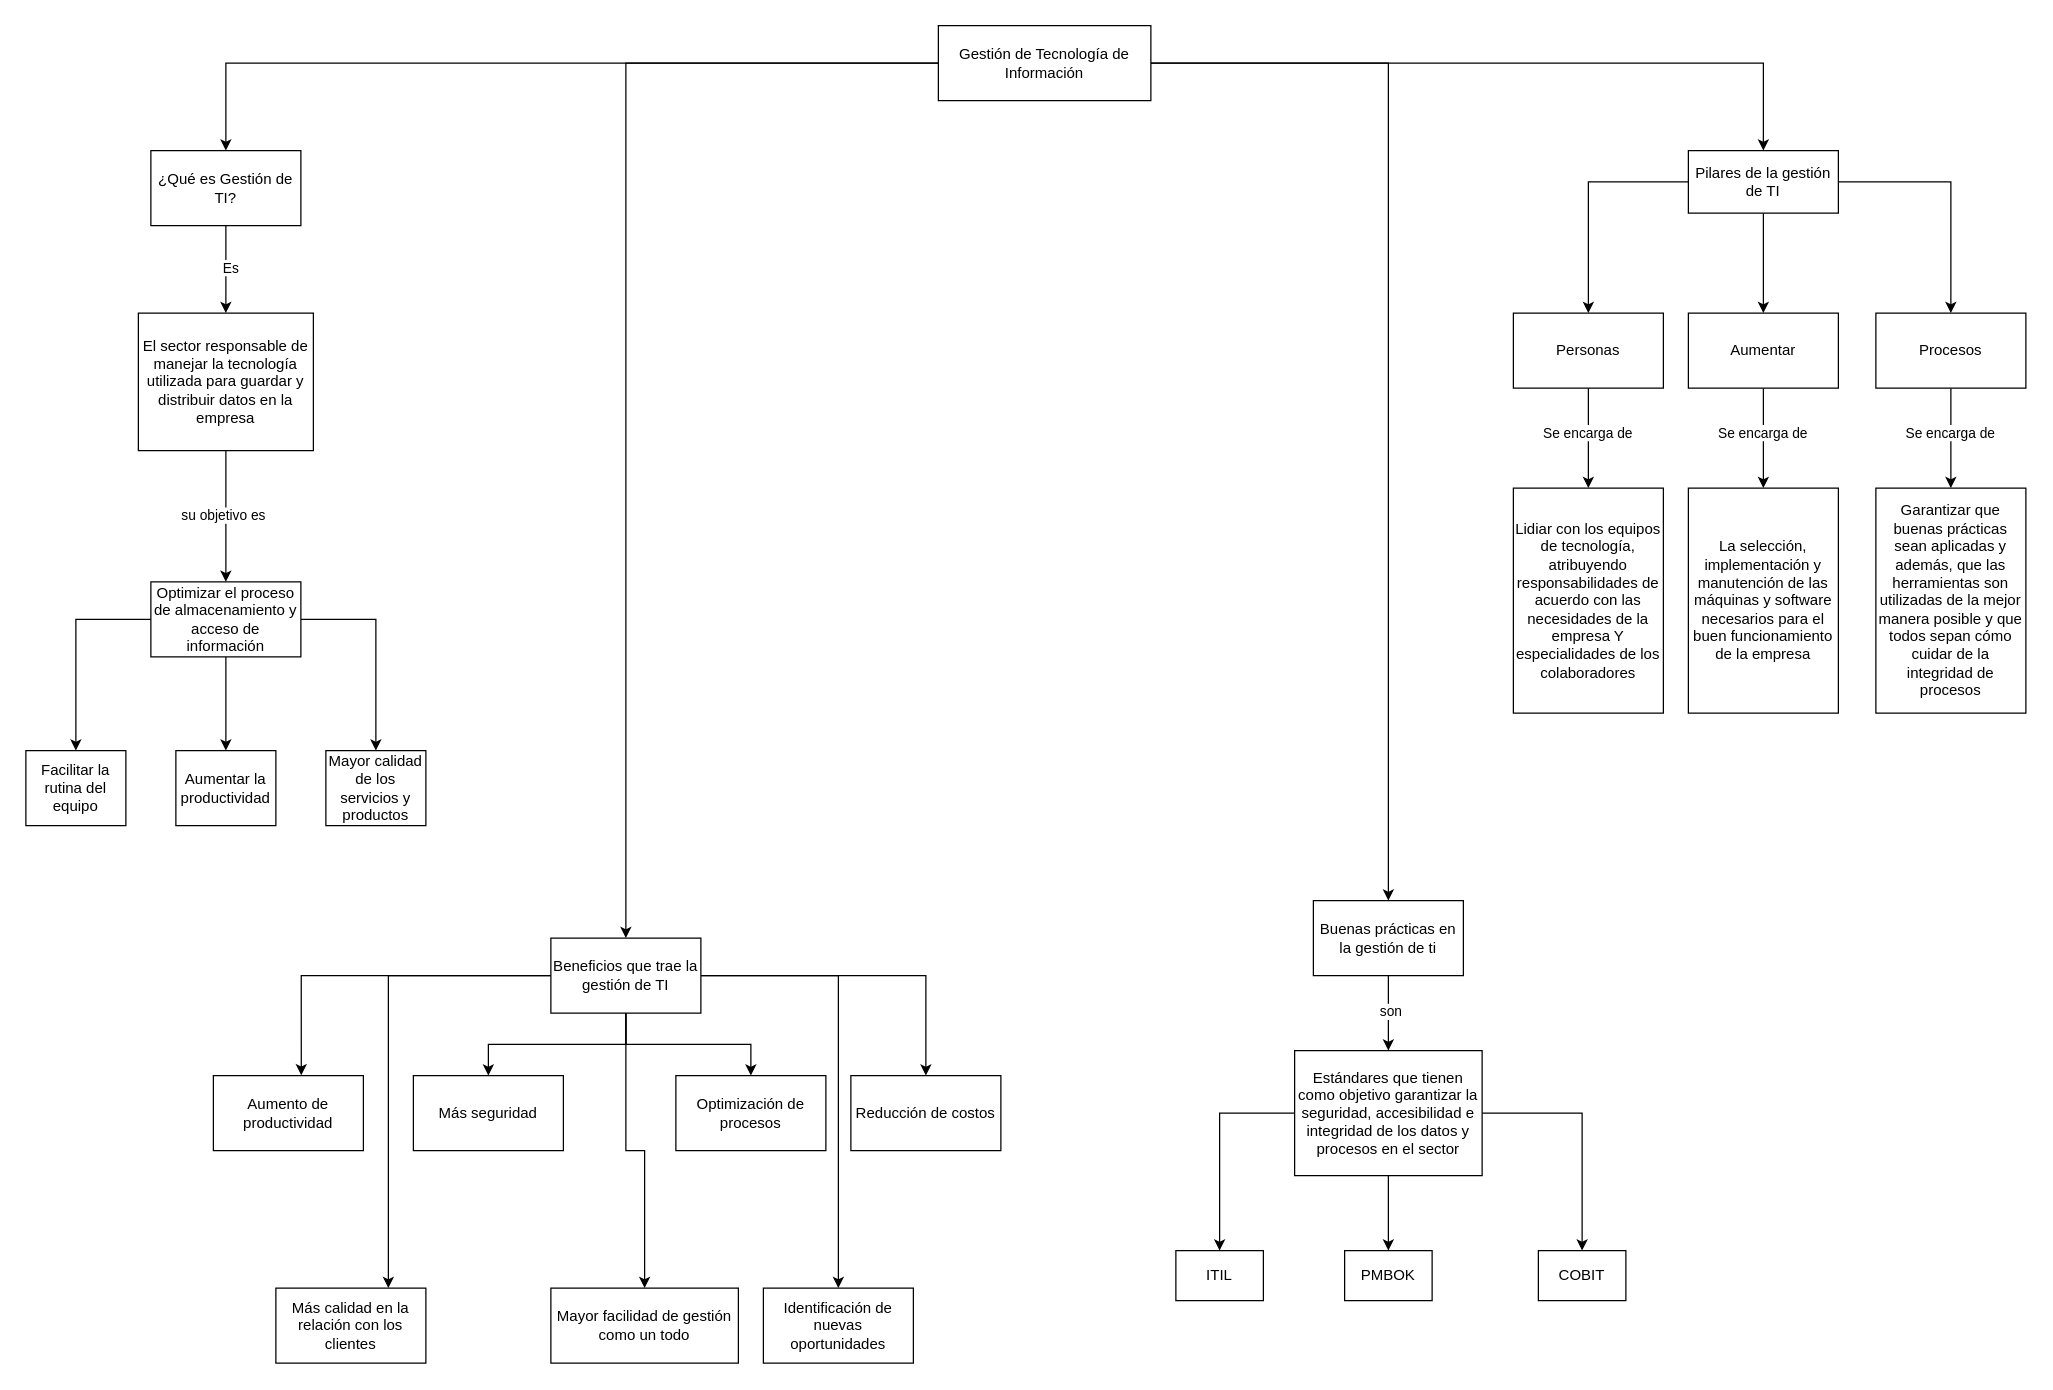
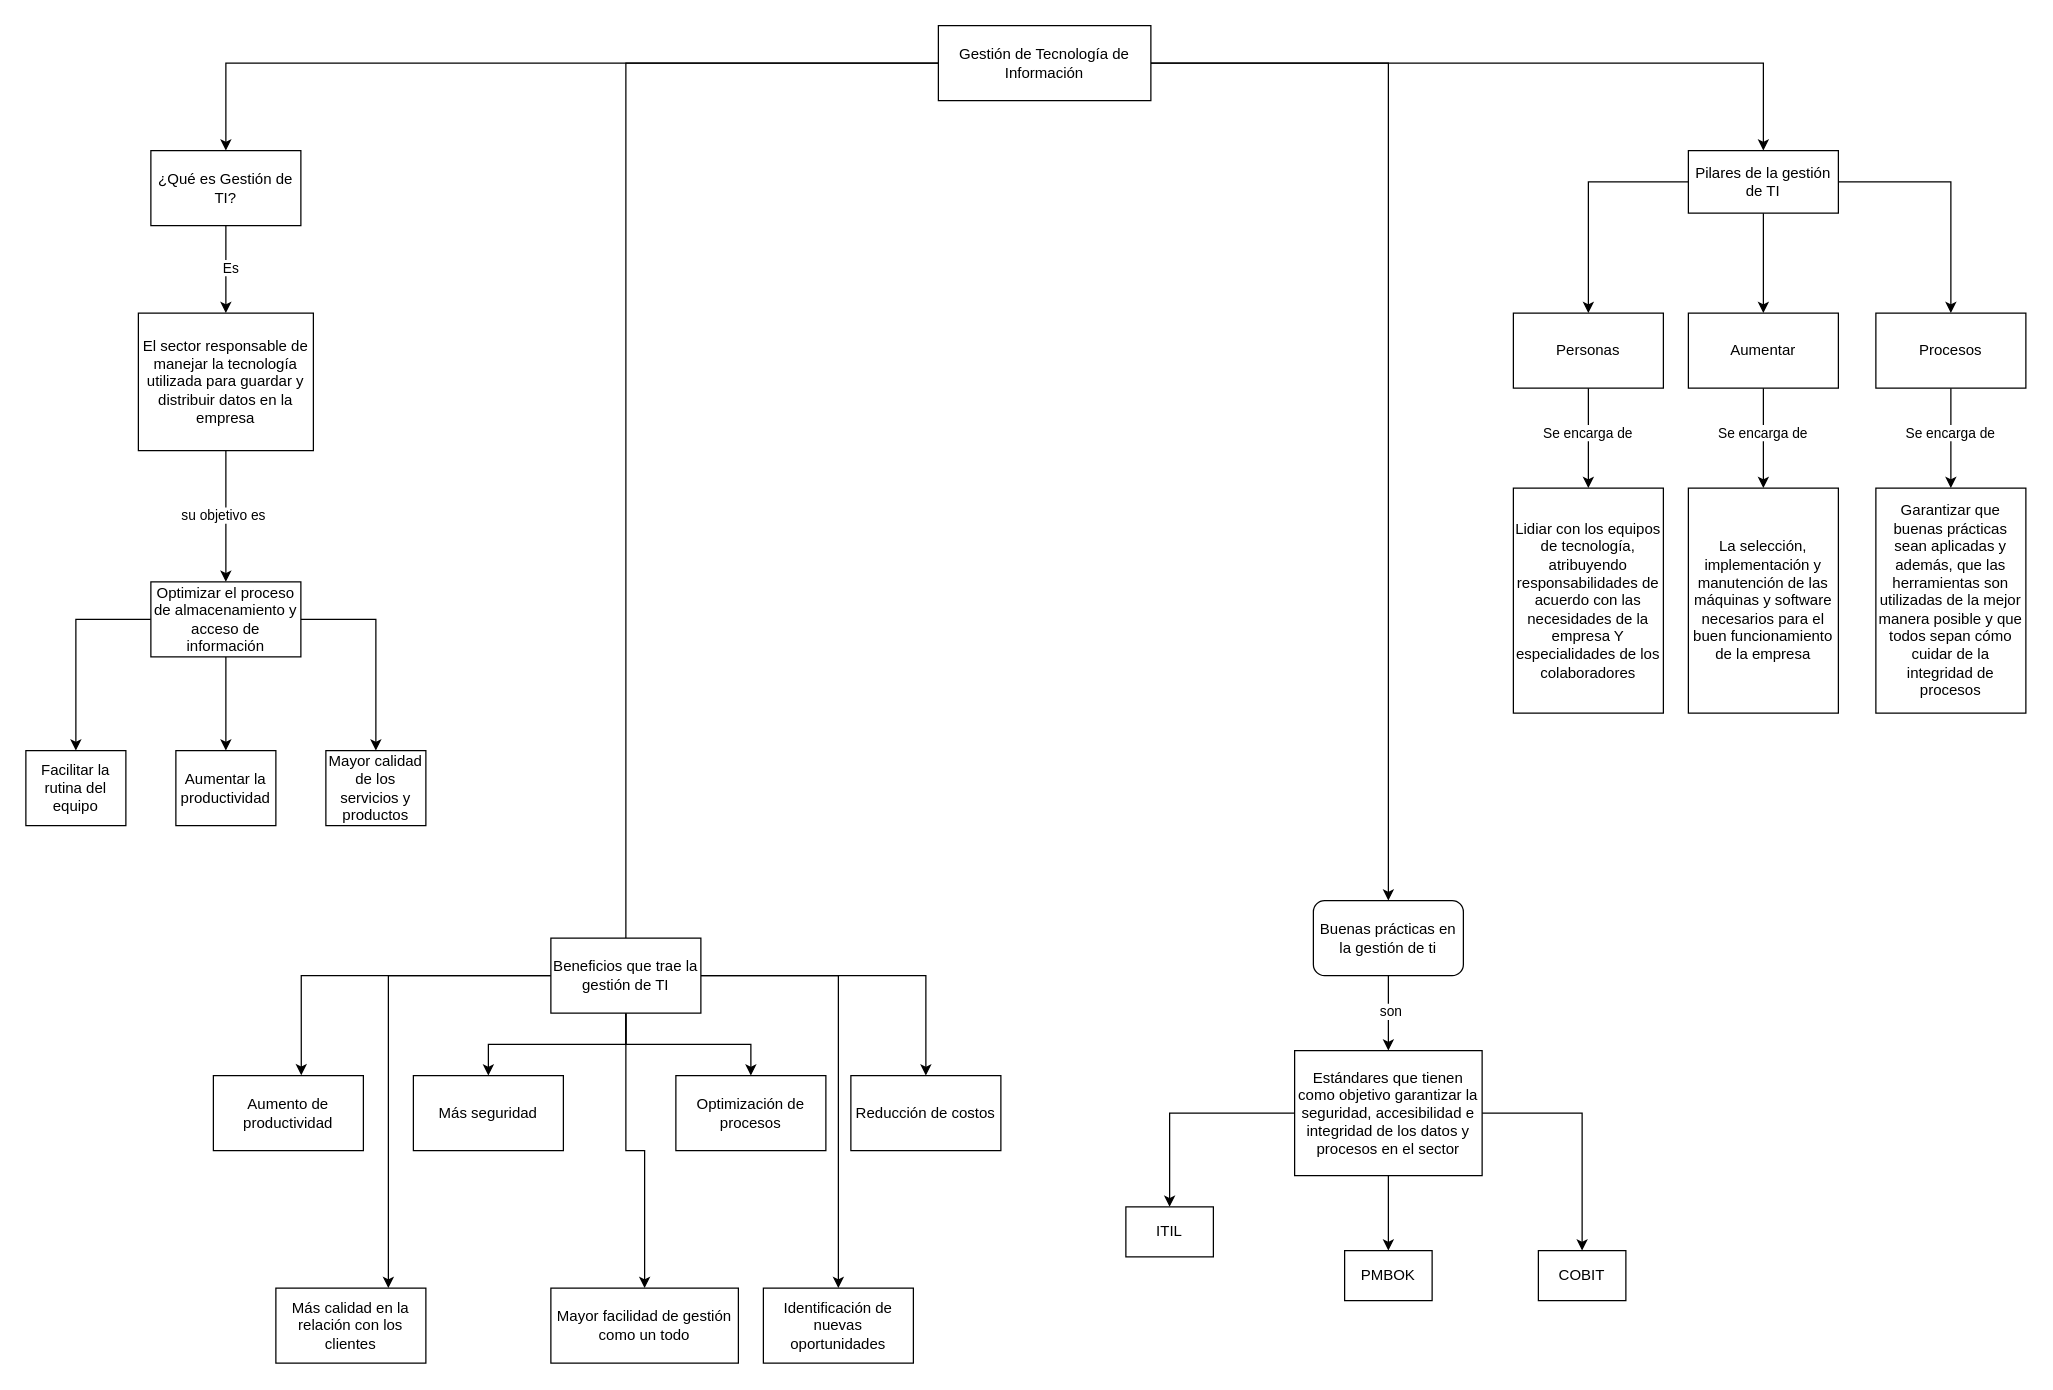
  <mxCell id="0" />
  <mxCell id="1" parent="0" />
  <mxCell id="2" style="edgeStyle=orthogonalEdgeStyle;rounded=0;orthogonalLoop=1;jettySize=auto;html=1;entryX=0.5;entryY=0;entryDx=0;entryDy=0;" edge="1" parent="1" source="6" target="9"><mxGeometry relative="1" as="geometry" /></mxCell>
- <mxCell id="3" style="edgeStyle=orthogonalEdgeStyle;rounded=0;orthogonalLoop=1;jettySize=auto;html=1;entryX=0.5;entryY=0;entryDx=0;entryDy=0;" edge="1" parent="1" source="6" target="43"><mxGeometry relative="1" as="geometry" /></mxCell>
+ <mxCell id="3" style="edgeStyle=orthogonalEdgeStyle;rounded=0;orthogonalLoop=1;jettySize=auto;html=1;entryX=0.5;entryY=0;entryDx=0;entryDy=0;endArrow=none;" edge="1" parent="1" source="6" target="43"><mxGeometry relative="1" as="geometry" /></mxCell>
  <mxCell id="4" style="edgeStyle=orthogonalEdgeStyle;rounded=0;orthogonalLoop=1;jettySize=auto;html=1;entryX=0.5;entryY=0;entryDx=0;entryDy=0;" edge="1" parent="1" source="6" target="23"><mxGeometry relative="1" as="geometry" /></mxCell>
  <mxCell id="5" style="edgeStyle=orthogonalEdgeStyle;rounded=0;orthogonalLoop=1;jettySize=auto;html=1;entryX=0.5;entryY=0;entryDx=0;entryDy=0;" edge="1" parent="1" source="6" target="53"><mxGeometry relative="1" as="geometry" /></mxCell>
  <mxCell id="6" value="Gestión de Tecnología de Información" style="rounded=0;whiteSpace=wrap;html=1;" vertex="1" parent="1"><mxGeometry x="750" y="20" width="170" height="60" as="geometry" /></mxCell>
  <mxCell id="7" value="" style="edgeStyle=orthogonalEdgeStyle;rounded=0;orthogonalLoop=1;jettySize=auto;html=1;" edge="1" parent="1" source="9" target="12"><mxGeometry relative="1" as="geometry" /></mxCell>
  <mxCell id="8" value="Es" style="edgeLabel;html=1;align=center;verticalAlign=middle;resizable=0;points=[];" vertex="1" connectable="0" parent="7"><mxGeometry x="-0.05" y="3" relative="1" as="geometry"><mxPoint as="offset" /></mxGeometry></mxCell>
  <mxCell id="9" value="¿Qué es Gestión de TI?" style="rounded=0;whiteSpace=wrap;html=1;" vertex="1" parent="1"><mxGeometry x="120" y="120" width="120" height="60" as="geometry" /></mxCell>
  <mxCell id="10" value="" style="edgeStyle=orthogonalEdgeStyle;rounded=0;orthogonalLoop=1;jettySize=auto;html=1;" edge="1" parent="1" source="12" target="16"><mxGeometry relative="1" as="geometry" /></mxCell>
  <mxCell id="11" value="su objetivo es" style="edgeLabel;html=1;align=center;verticalAlign=middle;resizable=0;points=[];" vertex="1" connectable="0" parent="10"><mxGeometry x="-0.029" y="-3" relative="1" as="geometry"><mxPoint as="offset" /></mxGeometry></mxCell>
  <mxCell id="12" value="El sector responsable de manejar la tecnología utilizada para guardar y distribuir datos en la empresa" style="whiteSpace=wrap;html=1;rounded=0;" vertex="1" parent="1"><mxGeometry x="110" y="250" width="140" height="110" as="geometry" /></mxCell>
  <mxCell id="13" style="edgeStyle=orthogonalEdgeStyle;rounded=0;orthogonalLoop=1;jettySize=auto;html=1;entryX=0.5;entryY=0;entryDx=0;entryDy=0;" edge="1" parent="1" source="16" target="17"><mxGeometry relative="1" as="geometry" /></mxCell>
  <mxCell id="14" style="edgeStyle=orthogonalEdgeStyle;rounded=0;orthogonalLoop=1;jettySize=auto;html=1;entryX=0.5;entryY=0;entryDx=0;entryDy=0;" edge="1" parent="1" source="16" target="18"><mxGeometry relative="1" as="geometry" /></mxCell>
  <mxCell id="15" style="edgeStyle=orthogonalEdgeStyle;rounded=0;orthogonalLoop=1;jettySize=auto;html=1;" edge="1" parent="1" source="16" target="19"><mxGeometry relative="1" as="geometry" /></mxCell>
  <mxCell id="16" value="Optimizar el proceso de almacenamiento y acceso de información" style="whiteSpace=wrap;html=1;rounded=0;" vertex="1" parent="1"><mxGeometry x="120" y="465" width="120" height="60" as="geometry" /></mxCell>
  <mxCell id="17" value="Facilitar la rutina del equipo" style="rounded=0;whiteSpace=wrap;html=1;" vertex="1" parent="1"><mxGeometry x="20" y="600" width="80" height="60" as="geometry" /></mxCell>
  <mxCell id="18" value="Aumentar la productividad" style="rounded=0;whiteSpace=wrap;html=1;" vertex="1" parent="1"><mxGeometry x="140" y="600" width="80" height="60" as="geometry" /></mxCell>
  <mxCell id="19" value="Mayor calidad de los servicios y productos" style="rounded=0;whiteSpace=wrap;html=1;" vertex="1" parent="1"><mxGeometry x="260" y="600" width="80" height="60" as="geometry" /></mxCell>
  <mxCell id="20" style="edgeStyle=orthogonalEdgeStyle;rounded=0;orthogonalLoop=1;jettySize=auto;html=1;entryX=0.5;entryY=0;entryDx=0;entryDy=0;" edge="1" parent="1" source="23" target="26"><mxGeometry relative="1" as="geometry" /></mxCell>
  <mxCell id="21" style="edgeStyle=orthogonalEdgeStyle;rounded=0;orthogonalLoop=1;jettySize=auto;html=1;" edge="1" parent="1" source="23" target="30"><mxGeometry relative="1" as="geometry" /></mxCell>
  <mxCell id="22" style="edgeStyle=orthogonalEdgeStyle;rounded=0;orthogonalLoop=1;jettySize=auto;html=1;entryX=0.5;entryY=0;entryDx=0;entryDy=0;" edge="1" parent="1" source="23" target="34"><mxGeometry relative="1" as="geometry" /></mxCell>
  <mxCell id="23" value="Pilares de la gestión de TI" style="rounded=0;whiteSpace=wrap;html=1;" vertex="1" parent="1"><mxGeometry x="1350" y="120" width="120" height="50" as="geometry" /></mxCell>
  <mxCell id="24" value="" style="edgeStyle=orthogonalEdgeStyle;rounded=0;orthogonalLoop=1;jettySize=auto;html=1;" edge="1" parent="1" source="26" target="27"><mxGeometry relative="1" as="geometry" /></mxCell>
  <mxCell id="25" value="Se encarga de&amp;nbsp;" style="edgeLabel;html=1;align=center;verticalAlign=middle;resizable=0;points=[];" vertex="1" connectable="0" parent="24"><mxGeometry x="-0.125" relative="1" as="geometry"><mxPoint as="offset" /></mxGeometry></mxCell>
  <mxCell id="26" value="Personas" style="rounded=0;whiteSpace=wrap;html=1;" vertex="1" parent="1"><mxGeometry x="1210" y="250" width="120" height="60" as="geometry" /></mxCell>
  <mxCell id="27" value="Lidiar con los equipos de tecnología, atribuyendo responsabilidades de acuerdo con las necesidades de la empresa Y especialidades de los colaboradores" style="rounded=0;whiteSpace=wrap;html=1;" vertex="1" parent="1"><mxGeometry x="1210" y="390" width="120" height="180" as="geometry" /></mxCell>
  <mxCell id="28" value="" style="edgeStyle=orthogonalEdgeStyle;rounded=0;orthogonalLoop=1;jettySize=auto;html=1;" edge="1" parent="1" source="30" target="31"><mxGeometry relative="1" as="geometry" /></mxCell>
  <mxCell id="29" value="Se encarga de&amp;nbsp;" style="edgeLabel;html=1;align=center;verticalAlign=middle;resizable=0;points=[];" vertex="1" connectable="0" parent="28"><mxGeometry x="-0.125" relative="1" as="geometry"><mxPoint as="offset" /></mxGeometry></mxCell>
  <mxCell id="30" value="Aumentar" style="rounded=0;whiteSpace=wrap;html=1;" vertex="1" parent="1"><mxGeometry x="1350" y="250" width="120" height="60" as="geometry" /></mxCell>
  <mxCell id="31" value="La selección, implementación y manutención de las máquinas y software necesarios para el buen funcionamiento de la empresa" style="rounded=0;whiteSpace=wrap;html=1;" vertex="1" parent="1"><mxGeometry x="1350" y="390" width="120" height="180" as="geometry" /></mxCell>
  <mxCell id="32" value="" style="edgeStyle=orthogonalEdgeStyle;rounded=0;orthogonalLoop=1;jettySize=auto;html=1;" edge="1" parent="1" source="34" target="35"><mxGeometry relative="1" as="geometry" /></mxCell>
  <mxCell id="33" value="Se encarga de&amp;nbsp;" style="edgeLabel;html=1;align=center;verticalAlign=middle;resizable=0;points=[];" vertex="1" connectable="0" parent="32"><mxGeometry x="-0.125" relative="1" as="geometry"><mxPoint as="offset" /></mxGeometry></mxCell>
  <mxCell id="34" value="Procesos" style="rounded=0;whiteSpace=wrap;html=1;" vertex="1" parent="1"><mxGeometry x="1500" y="250" width="120" height="60" as="geometry" /></mxCell>
  <mxCell id="35" value="Garantizar que buenas prácticas sean aplicadas y además, que las herramientas son utilizadas de la mejor manera posible y que todos sepan cómo cuidar de la integridad de procesos" style="rounded=0;whiteSpace=wrap;html=1;" vertex="1" parent="1"><mxGeometry x="1500" y="390" width="120" height="180" as="geometry" /></mxCell>
  <mxCell id="36" style="edgeStyle=orthogonalEdgeStyle;rounded=0;orthogonalLoop=1;jettySize=auto;html=1;entryX=0.586;entryY=-0.004;entryDx=0;entryDy=0;entryPerimeter=0;" edge="1" parent="1" source="43" target="44"><mxGeometry relative="1" as="geometry" /></mxCell>
  <mxCell id="37" style="edgeStyle=orthogonalEdgeStyle;rounded=0;orthogonalLoop=1;jettySize=auto;html=1;entryX=0.5;entryY=0;entryDx=0;entryDy=0;" edge="1" parent="1" source="43" target="46"><mxGeometry relative="1" as="geometry" /></mxCell>
  <mxCell id="38" style="edgeStyle=orthogonalEdgeStyle;rounded=0;orthogonalLoop=1;jettySize=auto;html=1;entryX=0.5;entryY=0;entryDx=0;entryDy=0;" edge="1" parent="1" source="43" target="47"><mxGeometry relative="1" as="geometry" /></mxCell>
  <mxCell id="39" style="edgeStyle=orthogonalEdgeStyle;rounded=0;orthogonalLoop=1;jettySize=auto;html=1;" edge="1" parent="1" source="43" target="45"><mxGeometry relative="1" as="geometry" /></mxCell>
  <mxCell id="40" style="edgeStyle=orthogonalEdgeStyle;rounded=0;orthogonalLoop=1;jettySize=auto;html=1;entryX=0.75;entryY=0;entryDx=0;entryDy=0;" edge="1" parent="1" source="43" target="48"><mxGeometry relative="1" as="geometry" /></mxCell>
  <mxCell id="41" style="edgeStyle=orthogonalEdgeStyle;rounded=0;orthogonalLoop=1;jettySize=auto;html=1;entryX=0.5;entryY=0;entryDx=0;entryDy=0;" edge="1" parent="1" source="43" target="49"><mxGeometry relative="1" as="geometry" /></mxCell>
  <mxCell id="42" style="edgeStyle=orthogonalEdgeStyle;rounded=0;orthogonalLoop=1;jettySize=auto;html=1;" edge="1" parent="1" source="43" target="50"><mxGeometry relative="1" as="geometry" /></mxCell>
  <mxCell id="43" value="Beneficios que trae la gestión de TI" style="rounded=0;whiteSpace=wrap;html=1;" vertex="1" parent="1"><mxGeometry x="440" y="750" width="120" height="60" as="geometry" /></mxCell>
  <mxCell id="44" value="Aumento de productividad" style="rounded=0;whiteSpace=wrap;html=1;" vertex="1" parent="1"><mxGeometry x="170" y="860" width="120" height="60" as="geometry" /></mxCell>
  <mxCell id="45" value="Reducción de costos" style="rounded=0;whiteSpace=wrap;html=1;" vertex="1" parent="1"><mxGeometry x="680" y="860" width="120" height="60" as="geometry" /></mxCell>
  <mxCell id="46" value="Más seguridad" style="rounded=0;whiteSpace=wrap;html=1;" vertex="1" parent="1"><mxGeometry x="330" y="860" width="120" height="60" as="geometry" /></mxCell>
  <mxCell id="47" value="Optimización de procesos" style="rounded=0;whiteSpace=wrap;html=1;" vertex="1" parent="1"><mxGeometry x="540" y="860" width="120" height="60" as="geometry" /></mxCell>
  <mxCell id="48" value="Más calidad en la relación con los clientes" style="rounded=0;whiteSpace=wrap;html=1;" vertex="1" parent="1"><mxGeometry x="220" y="1030" width="120" height="60" as="geometry" /></mxCell>
  <mxCell id="49" value="Mayor facilidad de gestión como un todo" style="rounded=0;whiteSpace=wrap;html=1;" vertex="1" parent="1"><mxGeometry x="440" y="1030" width="150" height="60" as="geometry" /></mxCell>
  <mxCell id="50" value="Identificación de nuevas oportunidades" style="rounded=0;whiteSpace=wrap;html=1;" vertex="1" parent="1"><mxGeometry x="610" y="1030" width="120" height="60" as="geometry" /></mxCell>
  <mxCell id="51" value="" style="edgeStyle=orthogonalEdgeStyle;rounded=0;orthogonalLoop=1;jettySize=auto;html=1;" edge="1" parent="1" source="53" target="57"><mxGeometry relative="1" as="geometry" /></mxCell>
  <mxCell id="52" value="son" style="edgeLabel;html=1;align=center;verticalAlign=middle;resizable=0;points=[];" vertex="1" connectable="0" parent="51"><mxGeometry x="-0.075" y="1" relative="1" as="geometry"><mxPoint as="offset" /></mxGeometry></mxCell>
- <mxCell id="53" value="Buenas prácticas en la gestión de ti" style="rounded=0;whiteSpace=wrap;html=1;" vertex="1" parent="1"><mxGeometry x="1050" y="720" width="120" height="60" as="geometry" /></mxCell>
+ <mxCell id="53" value="Buenas prácticas en la gestión de ti" style="whiteSpace=wrap;html=1;rounded=1;" vertex="1" parent="1"><mxGeometry x="1050" y="720" width="120" height="60" as="geometry" /></mxCell>
  <mxCell id="54" value="" style="edgeStyle=orthogonalEdgeStyle;rounded=0;orthogonalLoop=1;jettySize=auto;html=1;" edge="1" parent="1" source="57" target="58"><mxGeometry relative="1" as="geometry" /></mxCell>
  <mxCell id="55" style="edgeStyle=orthogonalEdgeStyle;rounded=0;orthogonalLoop=1;jettySize=auto;html=1;exitX=1;exitY=0.5;exitDx=0;exitDy=0;" edge="1" parent="1" source="57" target="60"><mxGeometry relative="1" as="geometry" /></mxCell>
  <mxCell id="56" value="" style="edgeStyle=orthogonalEdgeStyle;rounded=0;orthogonalLoop=1;jettySize=auto;html=1;" edge="1" parent="1" source="57" target="59"><mxGeometry relative="1" as="geometry" /></mxCell>
  <mxCell id="57" value="Estándares que tienen como objetivo garantizar la seguridad, accesibilidad e integridad de los datos y procesos en el sector" style="rounded=0;whiteSpace=wrap;html=1;" vertex="1" parent="1"><mxGeometry x="1035" y="840" width="150" height="100" as="geometry" /></mxCell>
- <mxCell id="58" value="ITIL" style="rounded=0;whiteSpace=wrap;html=1;" vertex="1" parent="1"><mxGeometry x="940" y="1000" width="70" height="40" as="geometry" /></mxCell>
+ <mxCell id="58" value="ITIL" style="rounded=0;whiteSpace=wrap;html=1;" vertex="1" parent="1"><mxGeometry x="900" y="965" width="70" height="40" as="geometry" /></mxCell>
  <mxCell id="59" value="PMBOK" style="rounded=0;whiteSpace=wrap;html=1;" vertex="1" parent="1"><mxGeometry x="1075" y="1000" width="70" height="40" as="geometry" /></mxCell>
  <mxCell id="60" value="COBIT" style="rounded=0;whiteSpace=wrap;html=1;" vertex="1" parent="1"><mxGeometry x="1230" y="1000" width="70" height="40" as="geometry" /></mxCell>
